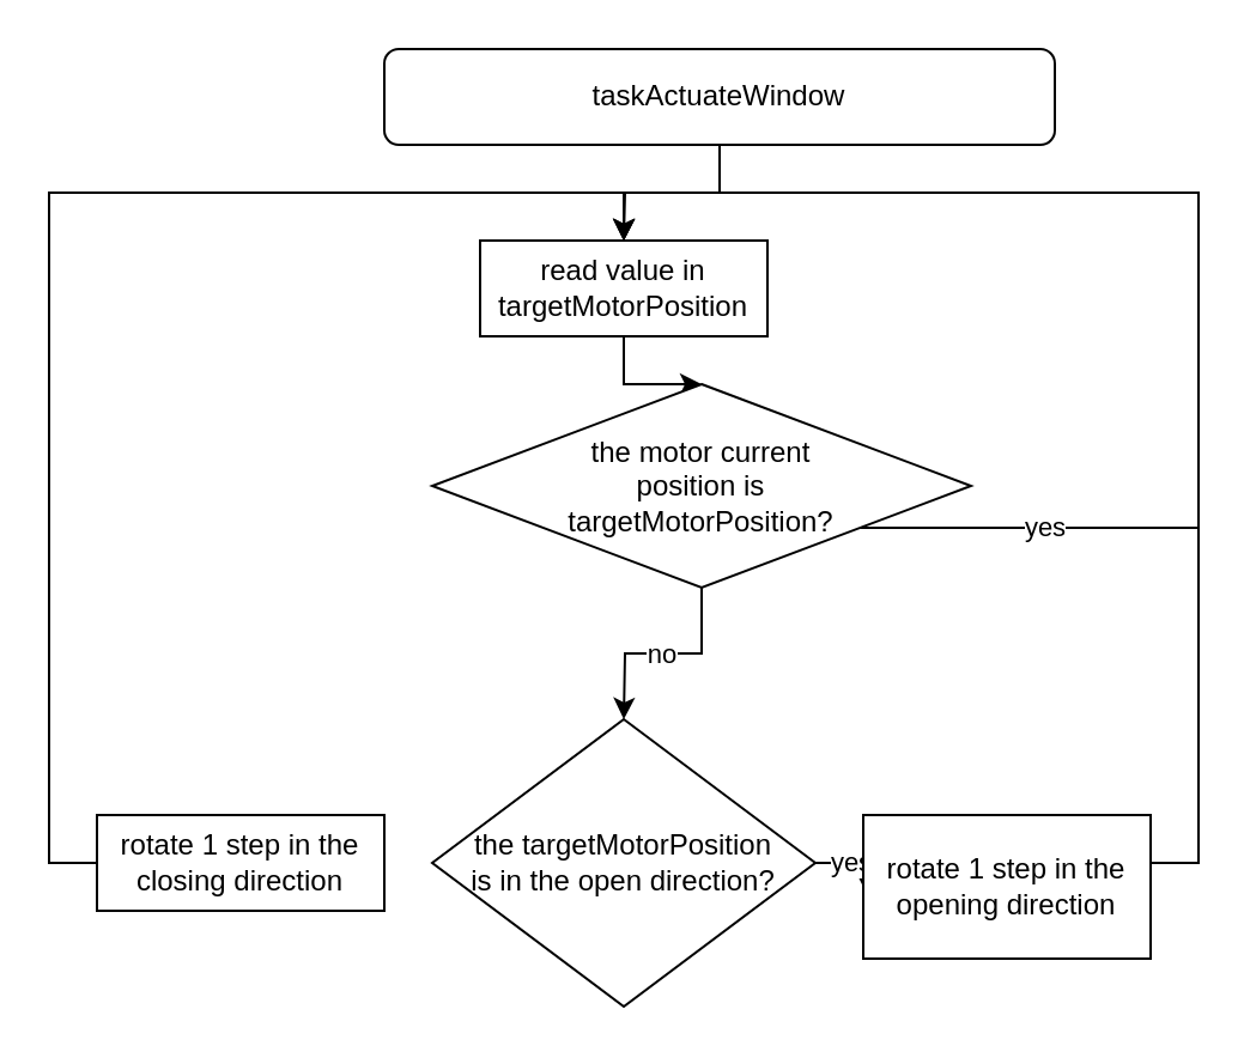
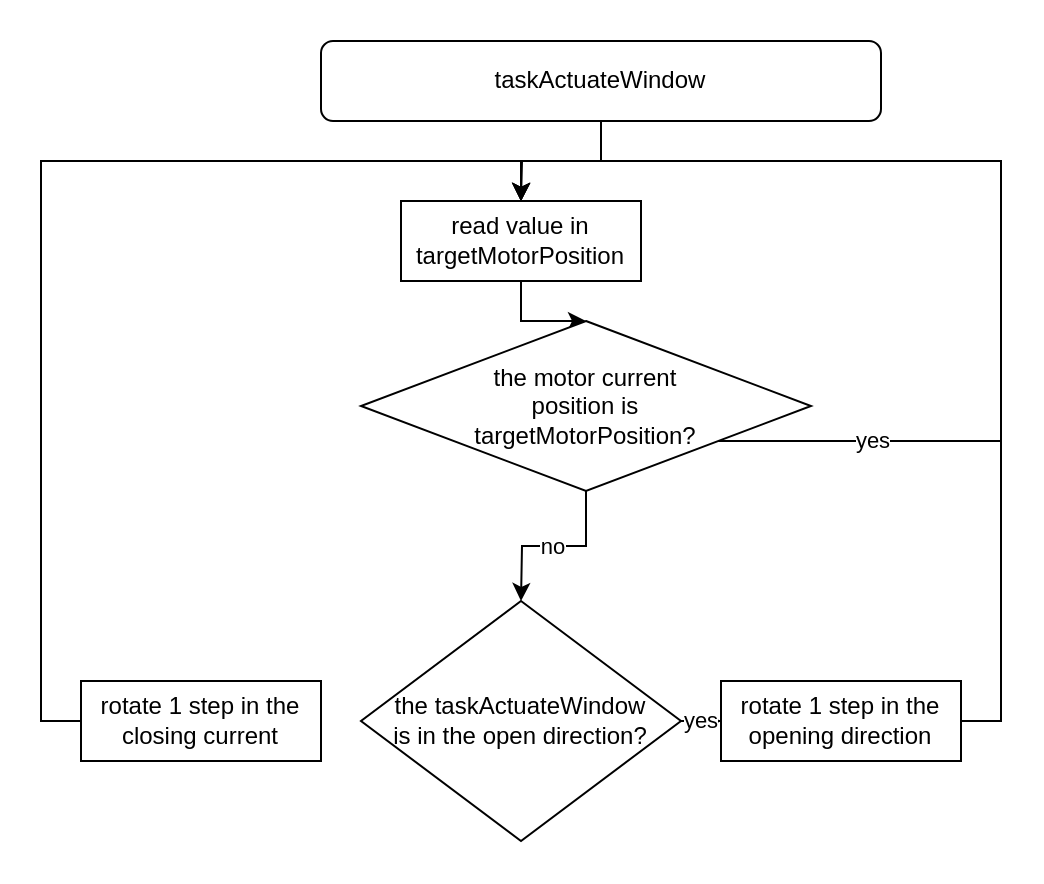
  <mxCell id="0" />
  <mxCell id="1" parent="0" />
  <mxCell id="2" value="" style="edgeStyle=orthogonalEdgeStyle;rounded=0;orthogonalLoop=1;jettySize=auto;html=1;fontSize=10;" parent="1" source="3" edge="1"><mxGeometry relative="1" as="geometry"><mxPoint x="260" y="100" as="targetPoint" /></mxGeometry></mxCell>
  <mxCell id="3" value="taskActuateWindow" style="rounded=1;whiteSpace=wrap;html=1;" parent="1" vertex="1"><mxGeometry x="160" y="20" width="280" height="40" as="geometry" /></mxCell>
  <mxCell id="4" style="edgeStyle=orthogonalEdgeStyle;rounded=0;orthogonalLoop=1;jettySize=auto;html=1;" parent="1" source="5" target="8" edge="1"><mxGeometry relative="1" as="geometry" /></mxCell>
  <mxCell id="5" value="read value in targetMotorPosition" style="rounded=0;whiteSpace=wrap;html=1;" parent="1" vertex="1"><mxGeometry x="200" y="100" width="120" height="40" as="geometry" /></mxCell>
  <mxCell id="6" value="no" style="edgeStyle=orthogonalEdgeStyle;rounded=0;orthogonalLoop=1;jettySize=auto;html=1;" parent="1" source="8" edge="1"><mxGeometry relative="1" as="geometry"><mxPoint x="260" y="300" as="targetPoint" /></mxGeometry></mxCell>
  <mxCell id="7" value="yes" style="edgeStyle=orthogonalEdgeStyle;rounded=0;orthogonalLoop=1;jettySize=auto;html=1;entryX=0.5;entryY=0;entryDx=0;entryDy=0;" parent="1" source="8" target="5" edge="1"><mxGeometry x="-0.714" relative="1" as="geometry"><mxPoint x="360" y="220" as="targetPoint" /><Array as="points"><mxPoint x="500" y="220" /><mxPoint x="500" y="80" /><mxPoint x="260" y="80" /></Array><mxPoint as="offset" /></mxGeometry></mxCell>
  <mxCell id="8" value="the motor current&lt;br&gt;position is&lt;br&gt;targetMotorPosition?" style="rhombus;whiteSpace=wrap;html=1;" parent="1" vertex="1"><mxGeometry x="180" y="160" width="225" height="85" as="geometry" /></mxCell>
  <mxCell id="9" value="yes" style="edgeStyle=orthogonalEdgeStyle;rounded=0;orthogonalLoop=1;jettySize=auto;html=1;" edge="1" parent="1" source="10" target="12"><mxGeometry relative="1" as="geometry" /></mxCell>
- <mxCell id="10" value="the targetMotorPosition&lt;br&gt;is in the open direction?" style="rhombus;whiteSpace=wrap;html=1;" vertex="1" parent="1"><mxGeometry x="180" y="300" width="160" height="120" as="geometry" /></mxCell>
+ <mxCell id="10" value="the taskActuateWindow&lt;br&gt;is in the open direction?" style="rhombus;whiteSpace=wrap;html=1;" vertex="1" parent="1"><mxGeometry x="180" y="300" width="160" height="120" as="geometry" /></mxCell>
  <mxCell id="11" style="edgeStyle=orthogonalEdgeStyle;rounded=0;orthogonalLoop=1;jettySize=auto;html=1;entryX=0.5;entryY=0;entryDx=0;entryDy=0;" edge="1" parent="1" source="12" target="5"><mxGeometry relative="1" as="geometry"><Array as="points"><mxPoint x="500" y="360" /><mxPoint x="500" y="80" /><mxPoint x="260" y="80" /></Array></mxGeometry></mxCell>
- <mxCell id="12" value="rotate 1 step in the opening direction" style="rounded=0;whiteSpace=wrap;html=1;" vertex="1" parent="1"><mxGeometry x="360" y="340" width="120" height="60" as="geometry" /></mxCell>
+ <mxCell id="12" value="rotate 1 step in the opening direction" style="rounded=0;whiteSpace=wrap;html=1;" vertex="1" parent="1"><mxGeometry x="360" y="340" width="120" height="40" as="geometry" /></mxCell>
  <mxCell id="13" style="edgeStyle=orthogonalEdgeStyle;rounded=0;orthogonalLoop=1;jettySize=auto;html=1;entryX=0.5;entryY=0;entryDx=0;entryDy=0;" edge="1" parent="1" source="14" target="5"><mxGeometry relative="1" as="geometry"><Array as="points"><mxPoint x="20" y="360" /><mxPoint x="20" y="80" /><mxPoint x="260" y="80" /></Array></mxGeometry></mxCell>
- <mxCell id="14" value="rotate 1 step in the closing direction" style="rounded=0;whiteSpace=wrap;html=1;" vertex="1" parent="1"><mxGeometry x="40" y="340" width="120" height="40" as="geometry" /></mxCell>
+ <mxCell id="14" value="rotate 1 step in the closing current" style="rounded=0;whiteSpace=wrap;html=1;" vertex="1" parent="1"><mxGeometry x="40" y="340" width="120" height="40" as="geometry" /></mxCell>
